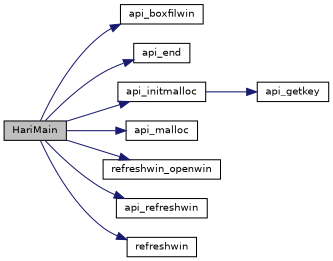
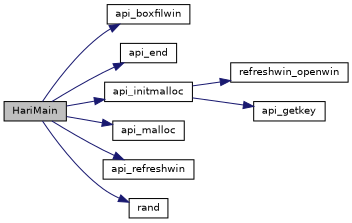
  digraph {
    rankdir=LR
    node [color=black fillcolor=white fontname=Helvetica fontsize=10 shape=record style=filled]
    edge [color=midnightblue fontname=Helvetica fontsize=10 labelfontname=Helvetica labelfontsize=10 style=solid]
    n1 [fillcolor=grey75 fontcolor=black height=0.2 label=HariMain width=0.4]
    n2 [height=0.2 label=api_boxfilwin width=0.4]
    n3 [height=0.2 label=api_end width=0.4]
    n4 [height=0.2 label=api_initmalloc width=0.4]
    n5 [height=0.2 label=api_malloc width=0.4]
    n6 [height=0.2 label=refreshwin_openwin width=0.4]
    n7 [height=0.2 label=api_refreshwin width=0.4]
-   n8 [height=0.2 label=refreshwin width=0.4]
+   n8 [height=0.2 label=rand width=0.4]
    n9 [height=0.2 label=api_getkey width=0.4]
    n1 -> n2
    n1 -> n3
    n1 -> n4
    n1 -> n5
-   n1 -> n6
+   n4 -> n6
    n1 -> n7
    n1 -> n8
    n4 -> n9
  }
